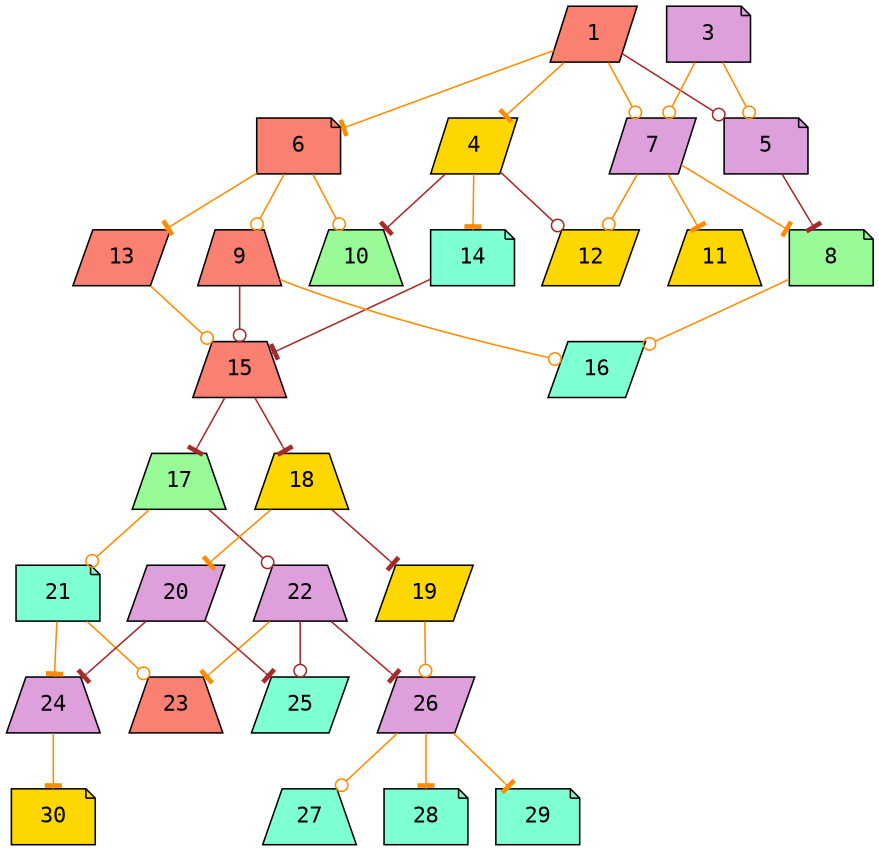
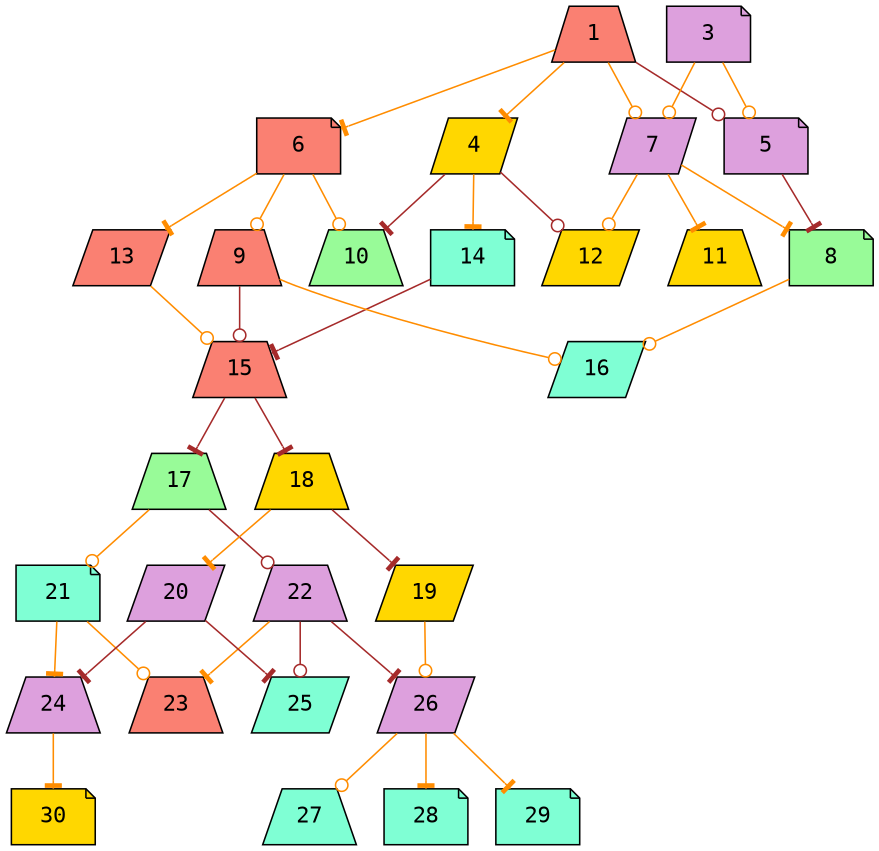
  digraph {
    fontname="DejaVu Sans Mono"
    node [alpha=0.03 compute_size=368293445632 fillcolor=plum fontname="DejaVu Sans Mono" result_size=0 shape=trapezium style=filled]
    edge [arrowhead=tee color=darkorange fontname="DejaVu Sans Mono"]
-   1 [alpha=0.01 compute_size=134217728000 fillcolor=salmon ram=584480 result_size=1024 shape=parallelogram trans_size=313742]
+   1 [alpha=0.01 compute_size=134217728000 fillcolor=salmon ram=584480 result_size=1024 trans_size=313742]
    4 [alpha=0.14 fillcolor=gold ram=18330032 result_size=9216 shape=parallelogram trans_size=203962]
    5 [alpha=0.12 compute_size=15955867648 ram=27659792 result_size=9216 shape=note trans_size=383146]
    6 [alpha=0.20 compute_size=1924300800 fillcolor=salmon ram=26189840 result_size=1024 shape=note trans_size=1029970]
    7 [ram=967808 result_size=9216 shape=parallelogram trans_size=748198]
    10 [alpha=0.06 compute_size=1073741824000 fillcolor=palegreen ram=13221632 trans_size=442864]
    12 [alpha=0.16 compute_size=47182848000 fillcolor=gold ram=8072048 shape=parallelogram trans_size=28134]
    14 [alpha=0.02 compute_size=833691582464 fillcolor=aquamarine ram=45954992 result_size=91136 shape=note trans_size=629690]
    8 [alpha=0.11 compute_size=5917933568 fillcolor=palegreen ram=41638592 result_size=74752 shape=note trans_size=119596]
    9 [alpha=0.11 compute_size=18586755072 fillcolor=salmon ram=21482192 result_size=13312 trans_size=402839]
    13 [alpha=0.09 compute_size=570717597584 fillcolor=salmon ram=11336672 result_size=9216 shape=parallelogram trans_size=171673]
    11 [alpha=0.04 compute_size=41467920384 fillcolor=gold ram=28646624 trans_size=322726]
    15 [alpha=0.06 compute_size=4704878592 fillcolor=salmon ram=32555936 result_size=29696 trans_size=99520]
    16 [compute_size=232082939692 fillcolor=aquamarine ram=23050352 shape=parallelogram trans_size=78324]
    3 [alpha=0.06 compute_size=701744823917 ram=6514976 result_size=54272 shape=note trans_size=625534]
    17 [alpha=0.14 compute_size=8589934592 fillcolor=palegreen ram=23497040 result_size=70656 trans_size=250860]
    18 [compute_size=1424949248 fillcolor=gold ram=51457808 result_size=70656 trans_size=691133]
    21 [alpha=0.11 compute_size=68719476736 fillcolor=aquamarine ram=10059968 result_size=74752 shape=note trans_size=347437]
    22 [alpha=0.10 compute_size=676438736896 ram=28855712 result_size=91136 trans_size=683557]
    19 [alpha=0.12 compute_size=39015628800 fillcolor=gold ram=49300400 result_size=1024 shape=parallelogram trans_size=242836]
    20 [alpha=0.02 compute_size=1858699264 ram=9301232 result_size=70656 shape=parallelogram trans_size=644075]
    24 [alpha=0.04 compute_size=1073741824000 ram=42804416 result_size=1024 trans_size=413517]
    23 [alpha=0.17 compute_size=12786171904 fillcolor=salmon ram=50331584 trans_size=351433]
    26 [alpha=0.20 compute_size=817045504 ram=12230048 result_size=70656 shape=parallelogram trans_size=820959]
    25 [alpha=0.09 compute_size=394709958656 fillcolor=aquamarine ram=17843744 shape=parallelogram trans_size=971755]
    30 [alpha=0.00 compute_size=6977536000 fillcolor=gold ram=14050064 shape=note trans_size=808075]
    27 [alpha=0.07 compute_size=97298915569 fillcolor=aquamarine ram=23253104 trans_size=657342]
    28 [alpha=0.02 compute_size=10094616576 fillcolor=aquamarine ram=46450784 shape=note trans_size=894359]
    29 [alpha=0.16 compute_size=28991029248 fillcolor=aquamarine ram=26379920 shape=note trans_size=1035181]
    1 -> 4
    1 -> 5 [arrowhead=odot color=brown]
    1 -> 6
    1 -> 7 [arrowhead=odot]
    4 -> 10 [color=brown]
    4 -> 12 [arrowhead=odot color=brown]
    4 -> 14
    5 -> 8 [color=brown]
    6 -> 10 [arrowhead=odot]
    6 -> 9 [arrowhead=odot]
    6 -> 13
    7 -> 12 [arrowhead=odot]
    7 -> 8
    7 -> 11
    14 -> 15 [color=brown]
    8 -> 16 [arrowhead=odot]
    9 -> 15 [arrowhead=odot color=brown]
    9 -> 16 [arrowhead=odot]
    13 -> 15 [arrowhead=odot]
    15 -> 17 [color=brown]
    15 -> 18 [color=brown]
    3 -> 5 [arrowhead=odot]
    3 -> 7 [arrowhead=odot]
    17 -> 21 [arrowhead=odot]
    17 -> 22 [arrowhead=odot color=brown]
    18 -> 19 [color=brown]
    18 -> 20
    21 -> 24
    21 -> 23 [arrowhead=odot]
    22 -> 23
    22 -> 26 [color=brown]
    22 -> 25 [arrowhead=odot color=brown]
    19 -> 26 [arrowhead=odot]
    20 -> 24 [color=brown]
    20 -> 25 [color=brown]
    24 -> 30
    26 -> 27 [arrowhead=odot]
    26 -> 28
    26 -> 29
  }
